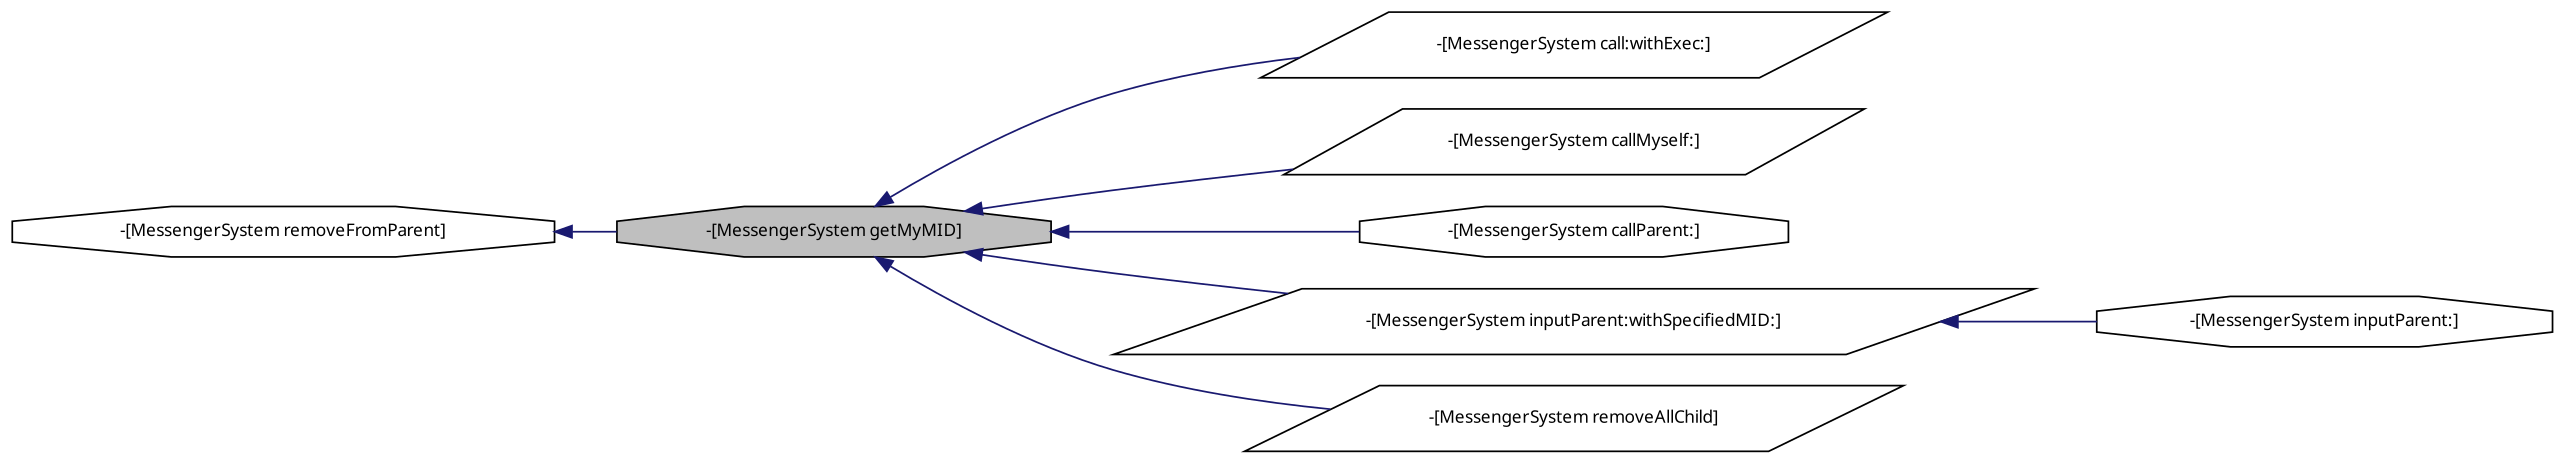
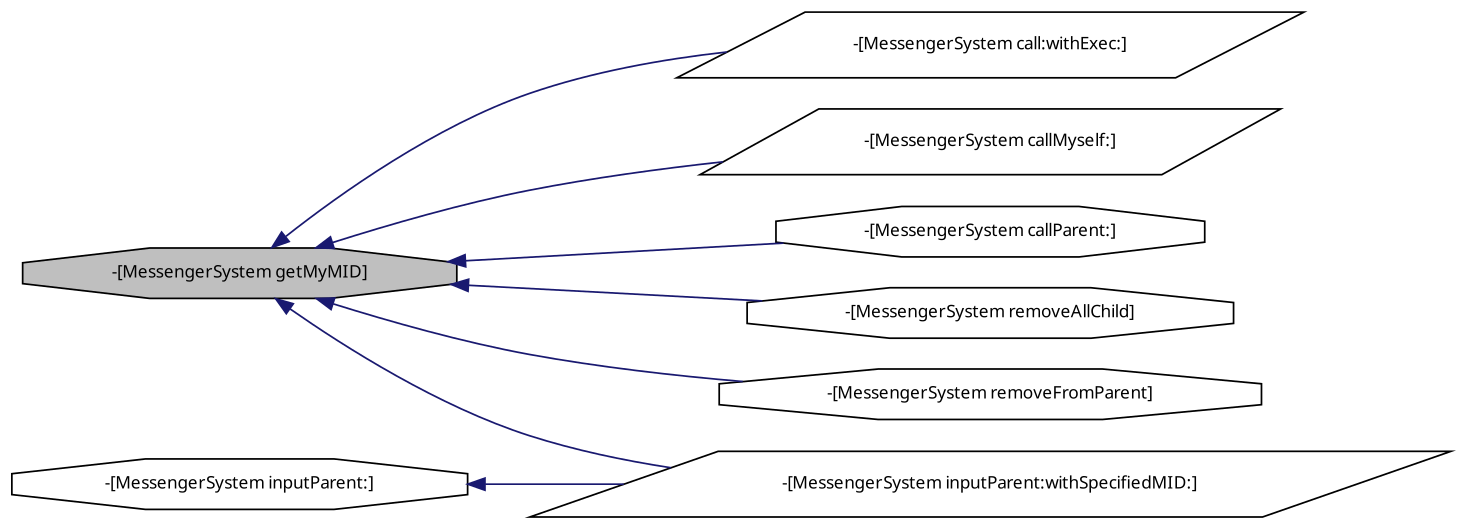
  digraph {
    rankdir=LR
    node [color=black fillcolor=white fontname="FreeSans.ttf" fontsize=10 shape=octagon style=filled]
    edge [color=midnightblue dir=back fontname="FreeSans.ttf" fontsize=10 labelfontname="FreeSans.ttf" labelfontsize=10 style=solid]
    n1 [fillcolor=grey75 fontcolor=black height=0.2 label="-[MessengerSystem getMyMID]" width=0.4]
    n2 [height=0.2 label="-[MessengerSystem call:withExec:]" shape=parallelogram width=0.4]
    n3 [height=0.2 label="-[MessengerSystem callMyself:]" shape=parallelogram width=0.4]
    n4 [height=0.2 label="-[MessengerSystem callParent:]" width=0.4]
    n5 [height=0.2 label="-[MessengerSystem inputParent:withSpecifiedMID:]" shape=parallelogram width=0.4]
-   n6 [height=0.2 label="-[MessengerSystem removeAllChild]" shape=parallelogram width=0.4]
+   n6 [height=0.2 label="-[MessengerSystem removeAllChild]" width=0.4]
    n7 [height=0.2 label="-[MessengerSystem removeFromParent]" width=0.4]
    n8 [height=0.2 label="-[MessengerSystem inputParent:]" width=0.4]
    n1 -> n2
    n1 -> n3
    n1 -> n4
    n1 -> n5
    n1 -> n6
-   n7 -> n1
-   n5 -> n8
+   n1 -> n7
+   n8 -> n5
  }
